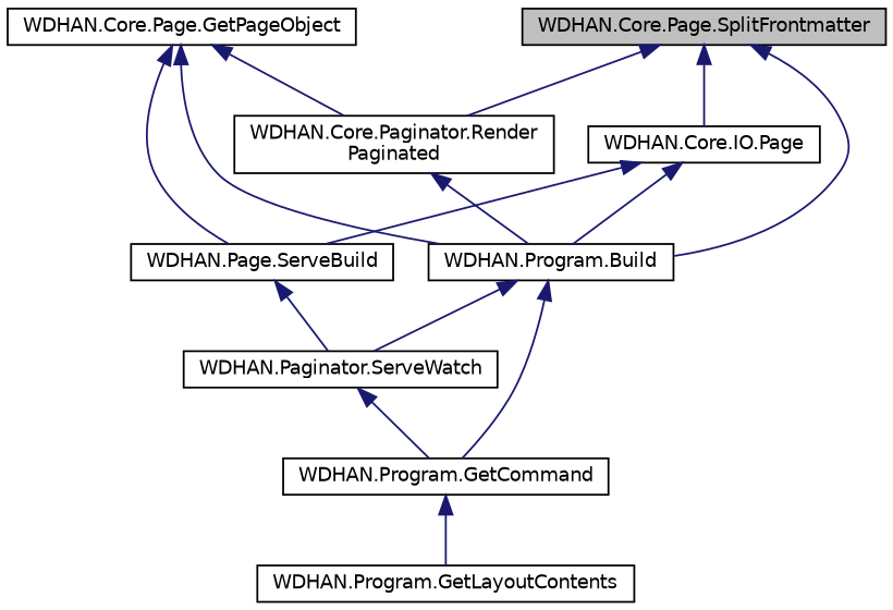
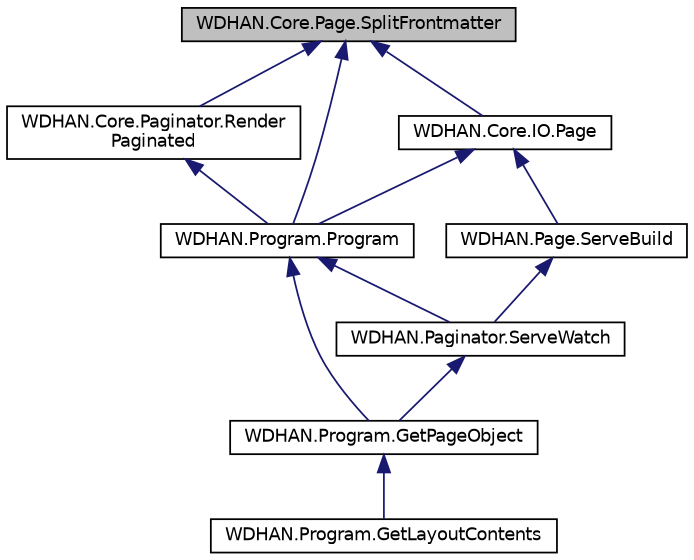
  digraph {
    rankdir=TB
    node [color=black fillcolor=white fontname=Helvetica fontsize=10 shape=record style=filled]
    edge [color=midnightblue dir=back fontname=Helvetica fontsize=10 labelfontname=Helvetica labelfontsize=10 style=solid]
    n1 [fillcolor=grey75 fontcolor=black height=0.2 label="WDHAN.Core.Page.SplitFrontmatter" width=0.4]
    n2 [height=0.2 label="WDHAN.Core.IO.Page" width=0.4]
    n3 [height=0.2 label="WDHAN.Core.Paginator.Render\lPaginated" width=0.4]
-   n4 [height=0.2 label="WDHAN.Program.Build" width=0.4]
+   n4 [height=0.2 label="WDHAN.Program.Program" width=0.4]
    n5 [height=0.2 label="WDHAN.Page.ServeBuild" width=0.4]
-   n6 [height=0.2 label="WDHAN.Core.Page.GetPageObject" width=0.4]
-   n7 [height=0.2 label="WDHAN.Program.GetCommand" width=0.4]
+   n7 [height=0.2 label="WDHAN.Program.GetPageObject" width=0.4]
    n8 [height=0.2 label="WDHAN.Paginator.ServeWatch" width=0.4]
    n9 [height=0.2 label="WDHAN.Program.GetLayoutContents" width=0.4]
    n1 -> n2
    n1 -> n3
    n1 -> n4
    n2 -> n4
    n2 -> n5
    n3 -> n4
    n4 -> n7
    n4 -> n8
    n5 -> n8
-   n6 -> n3
-   n6 -> n4
-   n6 -> n5
    n7 -> n9
    n8 -> n7
  }
